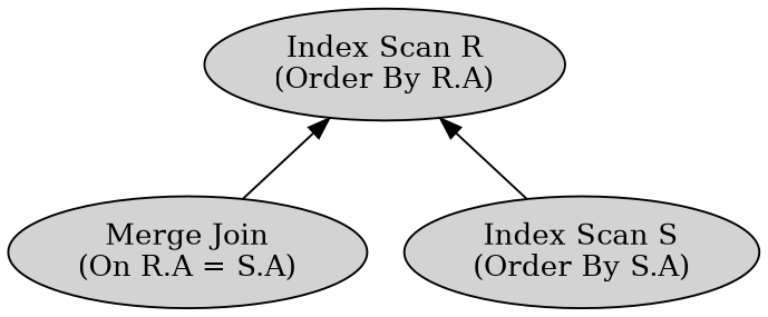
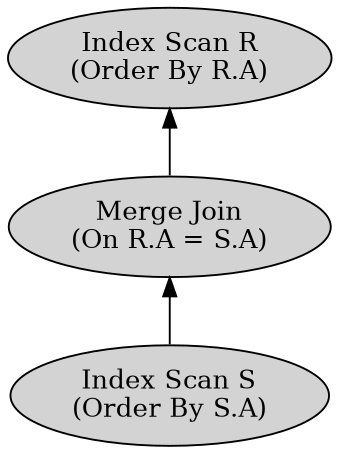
  digraph {
    rankdir=BT
    node [shape=ellipse style=filled]
    n1 [label="Merge Join\n(On R.A = S.A)"]
    n2 [label="Index Scan R\n(Order By R.A)"]
    n3 [label="Index Scan S\n(Order By S.A)"]
    n1 -> n2
-   n3 -> n2
+   n3 -> n1
  }
